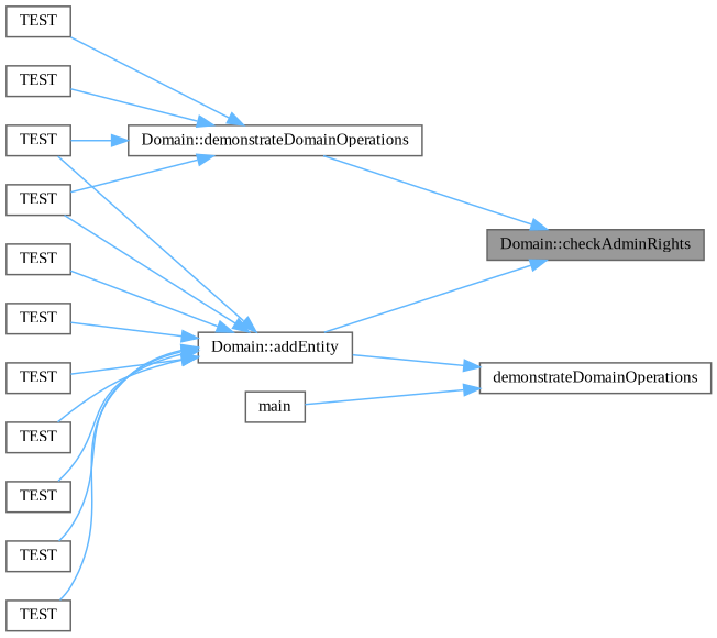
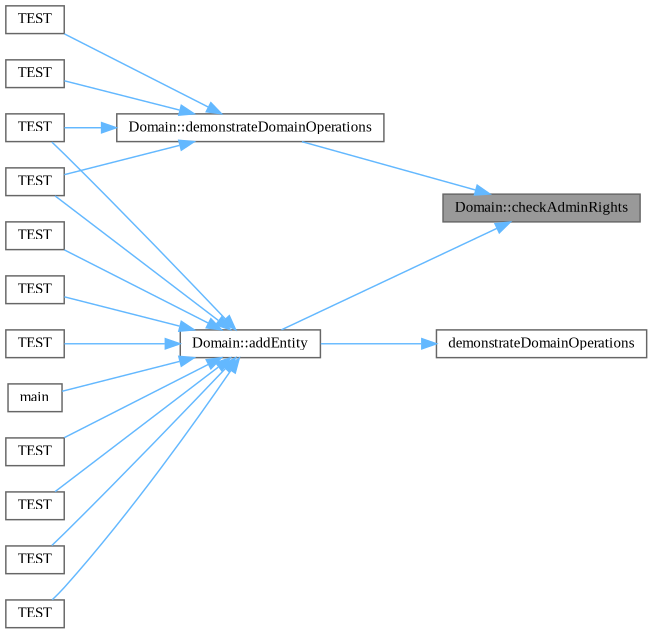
  digraph {
    fontname="Liberation Serif"
    rankdir=RL
    node [color=grey40 fillcolor=white fontname="Liberation Serif" fontsize=10 shape=box style=filled]
    edge [color=steelblue1 dir=back fontname="Liberation Serif" fontsize=10 labelfontname=Helvetica labelfontsize=10 style=solid]
    n1 [color=gray40 fillcolor=grey60 fontcolor=black height=0.2 label="Domain::checkAdminRights" width=0.4]
    n2 [height=0.2 label="Domain::addEntity" width=0.4]
    n3 [height=0.2 label="Domain::demonstrateDomainOperations" width=0.4]
    n4 [height=0.2 label=TEST width=0.4]
    n5 [height=0.2 label=TEST width=0.4]
    n6 [height=0.2 label=TEST width=0.4]
    n7 [height=0.2 label=TEST width=0.4]
    n8 [height=0.2 label=TEST width=0.4]
    n9 [height=0.2 label=TEST width=0.4]
    n10 [height=0.2 label=TEST width=0.4]
    n11 [height=0.2 label=TEST width=0.4]
    n12 [height=0.2 label=TEST width=0.4]
    n13 [height=0.2 label=TEST width=0.4]
    n14 [height=0.2 label=TEST width=0.4]
    n15 [height=0.2 label=demonstrateDomainOperations width=0.4]
    n16 [height=0.2 label=main width=0.4]
    n1 -> n2
    n1 -> n3
    n2 -> n4
    n2 -> n5
    n2 -> n6
    n2 -> n7
    n2 -> n8
    n2 -> n9
    n2 -> n10
    n2 -> n11
    n2 -> n12
    n3 -> n7
    n3 -> n12
    n3 -> n13
    n3 -> n14
    n15 -> n2
-   n15 -> n16
+   n2 -> n16
  }
